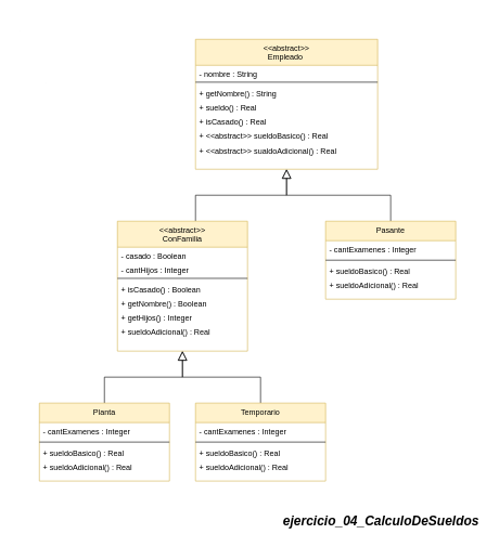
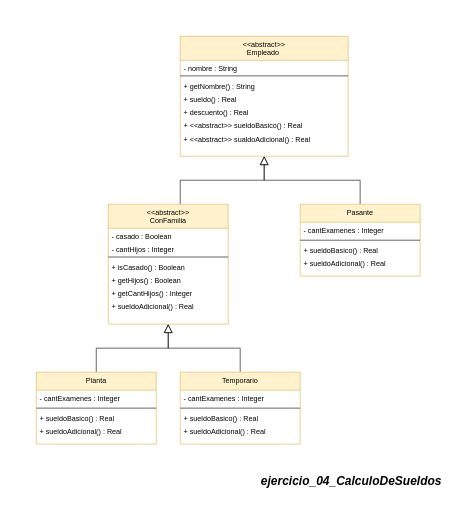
  <mxCell id="0" />
  <mxCell id="1" parent="0" />
  <mxCell id="2" value="&lt;span style=&quot;font-size: 20px;&quot;&gt;&lt;b&gt;&lt;i&gt;ejercicio_04_CalculoDeSueldos&lt;/i&gt;&lt;/b&gt;&lt;/span&gt;" style="text;html=1;align=center;verticalAlign=middle;resizable=0;points=[];autosize=1;strokeColor=none;fillColor=none;" vertex="1" parent="1"><mxGeometry x="425" y="780" width="320" height="40" as="geometry" /></mxCell>
  <mxCell id="3" value="&lt;&lt;abstract&gt;&gt;&#10;Empleado &#10;" style="swimlane;fontStyle=0;align=center;verticalAlign=top;childLayout=stackLayout;horizontal=1;startSize=40;horizontalStack=0;resizeParent=1;resizeLast=0;collapsible=1;marginBottom=0;rounded=0;shadow=0;strokeWidth=1;fillColor=#fff2cc;strokeColor=#d6b656;" vertex="1" parent="1"><mxGeometry x="300" y="60" width="280" height="200" as="geometry"><mxRectangle x="110" y="-20" width="160" height="26" as="alternateBounds" /></mxGeometry></mxCell>
  <mxCell id="4" value="- nombre : String" style="text;align=left;verticalAlign=top;spacingLeft=4;spacingRight=4;overflow=hidden;rotatable=0;points=[[0,0.5],[1,0.5]];portConstraint=eastwest;rounded=0;shadow=0;html=0;" vertex="1" parent="3"><mxGeometry y="40" width="280" height="22" as="geometry" /></mxCell>
  <mxCell id="5" value="" style="line;html=1;strokeWidth=1;align=left;verticalAlign=middle;spacingTop=-1;spacingLeft=3;spacingRight=3;rotatable=0;labelPosition=right;points=[];portConstraint=eastwest;" vertex="1" parent="3"><mxGeometry y="62" width="280" height="8" as="geometry" /></mxCell>
  <mxCell id="6" value="+ getNombre() : String" style="text;align=left;verticalAlign=top;spacingLeft=4;spacingRight=4;overflow=hidden;rotatable=0;points=[[0,0.5],[1,0.5]];portConstraint=eastwest;rounded=0;shadow=0;html=0;" vertex="1" parent="3"><mxGeometry y="70" width="280" height="22" as="geometry" /></mxCell>
  <mxCell id="7" value="+ sueldo() : Real" style="text;align=left;verticalAlign=top;spacingLeft=4;spacingRight=4;overflow=hidden;rotatable=0;points=[[0,0.5],[1,0.5]];portConstraint=eastwest;rounded=0;shadow=0;html=0;" vertex="1" parent="3"><mxGeometry y="92" width="280" height="22" as="geometry" /></mxCell>
- <mxCell id="8" value="+ isCasado() : Real" style="text;align=left;verticalAlign=top;spacingLeft=4;spacingRight=4;overflow=hidden;rotatable=0;points=[[0,0.5],[1,0.5]];portConstraint=eastwest;rounded=0;shadow=0;html=0;" vertex="1" parent="3"><mxGeometry y="114" width="280" height="22" as="geometry" /></mxCell>
+ <mxCell id="8" value="+ descuento() : Real" style="text;align=left;verticalAlign=top;spacingLeft=4;spacingRight=4;overflow=hidden;rotatable=0;points=[[0,0.5],[1,0.5]];portConstraint=eastwest;rounded=0;shadow=0;html=0;" vertex="1" parent="3"><mxGeometry y="114" width="280" height="22" as="geometry" /></mxCell>
  <mxCell id="9" value="+ &lt;&lt;abstract&gt;&gt; sueldoBasico() : Real" style="text;align=left;verticalAlign=top;spacingLeft=4;spacingRight=4;overflow=hidden;rotatable=0;points=[[0,0.5],[1,0.5]];portConstraint=eastwest;rounded=0;shadow=0;html=0;" vertex="1" parent="3"><mxGeometry y="136" width="280" height="22" as="geometry" /></mxCell>
  <mxCell id="10" value="+ &lt;&lt;abstract&gt;&gt; sualdoAdicional() : Real" style="text;align=left;verticalAlign=top;spacingLeft=4;spacingRight=4;overflow=hidden;rotatable=0;points=[[0,0.5],[1,0.5]];portConstraint=eastwest;rounded=0;shadow=0;html=0;" vertex="1" parent="3"><mxGeometry y="158" width="280" height="22" as="geometry" /></mxCell>
  <mxCell id="11" style="edgeStyle=orthogonalEdgeStyle;rounded=0;orthogonalLoop=1;jettySize=auto;html=1;endSize=12;startSize=12;endArrow=block;endFill=0;" edge="1" parent="1" source="12" target="3"><mxGeometry relative="1" as="geometry"><Array as="points"><mxPoint x="600" y="300" /><mxPoint x="440" y="300" /></Array></mxGeometry></mxCell>
  <mxCell id="12" value="Pasante" style="swimlane;fontStyle=0;align=center;verticalAlign=top;childLayout=stackLayout;horizontal=1;startSize=30;horizontalStack=0;resizeParent=1;resizeLast=0;collapsible=1;marginBottom=0;rounded=0;shadow=0;strokeWidth=1;fillColor=#fff2cc;strokeColor=#d6b656;" vertex="1" parent="1"><mxGeometry x="500" y="340" width="200" height="120" as="geometry"><mxRectangle x="110" y="-20" width="160" height="26" as="alternateBounds" /></mxGeometry></mxCell>
  <mxCell id="13" value="- cantExamenes : Integer" style="text;align=left;verticalAlign=top;spacingLeft=4;spacingRight=4;overflow=hidden;rotatable=0;points=[[0,0.5],[1,0.5]];portConstraint=eastwest;rounded=0;shadow=0;html=0;" vertex="1" parent="12"><mxGeometry y="30" width="200" height="26" as="geometry" /></mxCell>
  <mxCell id="14" value="" style="line;html=1;strokeWidth=1;align=left;verticalAlign=middle;spacingTop=-1;spacingLeft=3;spacingRight=3;rotatable=0;labelPosition=right;points=[];portConstraint=eastwest;" vertex="1" parent="12"><mxGeometry y="56" width="200" height="8" as="geometry" /></mxCell>
  <mxCell id="15" value="+ sueldoBasico() : Real" style="text;align=left;verticalAlign=top;spacingLeft=4;spacingRight=4;overflow=hidden;rotatable=0;points=[[0,0.5],[1,0.5]];portConstraint=eastwest;rounded=0;shadow=0;html=0;" vertex="1" parent="12"><mxGeometry y="64" width="200" height="22" as="geometry" /></mxCell>
  <mxCell id="16" value="+ sueldoAdicional() : Real" style="text;align=left;verticalAlign=top;spacingLeft=4;spacingRight=4;overflow=hidden;rotatable=0;points=[[0,0.5],[1,0.5]];portConstraint=eastwest;rounded=0;shadow=0;html=0;" vertex="1" parent="12"><mxGeometry y="86" width="200" height="22" as="geometry" /></mxCell>
  <mxCell id="17" value="&lt;span style=&quot;font-size: 20px;&quot;&gt;&lt;b&gt;&lt;i style=&quot;font-size: 1px;&quot;&gt;.&lt;/i&gt;&lt;/b&gt;&lt;/span&gt;" style="text;html=1;align=center;verticalAlign=middle;resizable=0;points=[];autosize=1;strokeColor=none;fillColor=none;" vertex="1" parent="1"><mxGeometry x="60" y="100" width="20" height="40" as="geometry" /></mxCell>
  <mxCell id="18" value="&lt;span style=&quot;font-size: 20px;&quot;&gt;&lt;b&gt;&lt;i style=&quot;font-size: 1px;&quot;&gt;.&lt;/i&gt;&lt;/b&gt;&lt;/span&gt;" style="text;html=1;align=center;verticalAlign=middle;resizable=0;points=[];autosize=1;strokeColor=none;fillColor=none;" vertex="1" parent="1"><mxGeometry x="20" y="20" width="20" height="40" as="geometry" /></mxCell>
  <mxCell id="19" style="edgeStyle=orthogonalEdgeStyle;rounded=0;orthogonalLoop=1;jettySize=auto;html=1;entryX=0.5;entryY=1;entryDx=0;entryDy=0;endSize=12;startSize=12;endArrow=block;endFill=0;" edge="1" parent="1" source="20" target="3"><mxGeometry relative="1" as="geometry"><Array as="points"><mxPoint x="300" y="300" /><mxPoint x="440" y="300" /></Array></mxGeometry></mxCell>
  <mxCell id="20" value="&lt;&lt;abstract&gt;&gt;&#10;ConFamilia&#10;" style="swimlane;fontStyle=0;align=center;verticalAlign=top;childLayout=stackLayout;horizontal=1;startSize=40;horizontalStack=0;resizeParent=1;resizeLast=0;collapsible=1;marginBottom=0;rounded=0;shadow=0;strokeWidth=1;fillColor=#fff2cc;strokeColor=#d6b656;" vertex="1" parent="1"><mxGeometry x="180" y="340" width="200" height="200" as="geometry"><mxRectangle x="110" y="-20" width="160" height="26" as="alternateBounds" /></mxGeometry></mxCell>
  <mxCell id="21" value="- casado : Boolean" style="text;align=left;verticalAlign=top;spacingLeft=4;spacingRight=4;overflow=hidden;rotatable=0;points=[[0,0.5],[1,0.5]];portConstraint=eastwest;rounded=0;shadow=0;html=0;" vertex="1" parent="20"><mxGeometry y="40" width="200" height="22" as="geometry" /></mxCell>
  <mxCell id="22" value="- cantHijos : Integer" style="text;align=left;verticalAlign=top;spacingLeft=4;spacingRight=4;overflow=hidden;rotatable=0;points=[[0,0.5],[1,0.5]];portConstraint=eastwest;rounded=0;shadow=0;html=0;" vertex="1" parent="20"><mxGeometry y="62" width="200" height="22" as="geometry" /></mxCell>
  <mxCell id="23" value="" style="line;html=1;strokeWidth=1;align=left;verticalAlign=middle;spacingTop=-1;spacingLeft=3;spacingRight=3;rotatable=0;labelPosition=right;points=[];portConstraint=eastwest;" vertex="1" parent="20"><mxGeometry y="84" width="200" height="8" as="geometry" /></mxCell>
  <mxCell id="24" value="+ isCasado() : Boolean" style="text;align=left;verticalAlign=top;spacingLeft=4;spacingRight=4;overflow=hidden;rotatable=0;points=[[0,0.5],[1,0.5]];portConstraint=eastwest;rounded=0;shadow=0;html=0;" vertex="1" parent="20"><mxGeometry y="92" width="200" height="22" as="geometry" /></mxCell>
- <mxCell id="25" value="+ getNombre() : Boolean" style="text;align=left;verticalAlign=top;spacingLeft=4;spacingRight=4;overflow=hidden;rotatable=0;points=[[0,0.5],[1,0.5]];portConstraint=eastwest;rounded=0;shadow=0;html=0;" vertex="1" parent="20"><mxGeometry y="114" width="200" height="22" as="geometry" /></mxCell>
- <mxCell id="26" value="+ getHijos() : Integer" style="text;align=left;verticalAlign=top;spacingLeft=4;spacingRight=4;overflow=hidden;rotatable=0;points=[[0,0.5],[1,0.5]];portConstraint=eastwest;rounded=0;shadow=0;html=0;" vertex="1" parent="20"><mxGeometry y="136" width="200" height="22" as="geometry" /></mxCell>
+ <mxCell id="25" value="+ getHijos() : Boolean" style="text;align=left;verticalAlign=top;spacingLeft=4;spacingRight=4;overflow=hidden;rotatable=0;points=[[0,0.5],[1,0.5]];portConstraint=eastwest;rounded=0;shadow=0;html=0;" vertex="1" parent="20"><mxGeometry y="114" width="200" height="22" as="geometry" /></mxCell>
+ <mxCell id="26" value="+ getCantHijos() : Integer" style="text;align=left;verticalAlign=top;spacingLeft=4;spacingRight=4;overflow=hidden;rotatable=0;points=[[0,0.5],[1,0.5]];portConstraint=eastwest;rounded=0;shadow=0;html=0;" vertex="1" parent="20"><mxGeometry y="136" width="200" height="22" as="geometry" /></mxCell>
  <mxCell id="27" value="+ sueldoAdicional() : Real" style="text;align=left;verticalAlign=top;spacingLeft=4;spacingRight=4;overflow=hidden;rotatable=0;points=[[0,0.5],[1,0.5]];portConstraint=eastwest;rounded=0;shadow=0;html=0;" vertex="1" parent="20"><mxGeometry y="158" width="200" height="22" as="geometry" /></mxCell>
  <mxCell id="28" style="edgeStyle=orthogonalEdgeStyle;rounded=0;orthogonalLoop=1;jettySize=auto;html=1;endSize=12;startSize=12;endArrow=block;endFill=0;" edge="1" parent="1" source="29" target="20"><mxGeometry relative="1" as="geometry"><Array as="points"><mxPoint x="160" y="580" /><mxPoint x="280" y="580" /></Array></mxGeometry></mxCell>
  <mxCell id="29" value="Planta" style="swimlane;fontStyle=0;align=center;verticalAlign=top;childLayout=stackLayout;horizontal=1;startSize=30;horizontalStack=0;resizeParent=1;resizeLast=0;collapsible=1;marginBottom=0;rounded=0;shadow=0;strokeWidth=1;fillColor=#fff2cc;strokeColor=#d6b656;" vertex="1" parent="1"><mxGeometry x="60" y="620" width="200" height="120" as="geometry"><mxRectangle x="110" y="-20" width="160" height="26" as="alternateBounds" /></mxGeometry></mxCell>
  <mxCell id="30" value="- cantExamenes : Integer" style="text;align=left;verticalAlign=top;spacingLeft=4;spacingRight=4;overflow=hidden;rotatable=0;points=[[0,0.5],[1,0.5]];portConstraint=eastwest;rounded=0;shadow=0;html=0;" vertex="1" parent="29"><mxGeometry y="30" width="200" height="26" as="geometry" /></mxCell>
  <mxCell id="31" value="" style="line;html=1;strokeWidth=1;align=left;verticalAlign=middle;spacingTop=-1;spacingLeft=3;spacingRight=3;rotatable=0;labelPosition=right;points=[];portConstraint=eastwest;" vertex="1" parent="29"><mxGeometry y="56" width="200" height="8" as="geometry" /></mxCell>
  <mxCell id="32" value="+ sueldoBasico() : Real" style="text;align=left;verticalAlign=top;spacingLeft=4;spacingRight=4;overflow=hidden;rotatable=0;points=[[0,0.5],[1,0.5]];portConstraint=eastwest;rounded=0;shadow=0;html=0;" vertex="1" parent="29"><mxGeometry y="64" width="200" height="22" as="geometry" /></mxCell>
  <mxCell id="33" value="+ sueldoAdicional() : Real" style="text;align=left;verticalAlign=top;spacingLeft=4;spacingRight=4;overflow=hidden;rotatable=0;points=[[0,0.5],[1,0.5]];portConstraint=eastwest;rounded=0;shadow=0;html=0;" vertex="1" parent="29"><mxGeometry y="86" width="200" height="22" as="geometry" /></mxCell>
  <mxCell id="34" style="edgeStyle=orthogonalEdgeStyle;rounded=0;orthogonalLoop=1;jettySize=auto;html=1;endSize=12;startSize=12;endArrow=block;endFill=0;" edge="1" parent="1" source="35" target="20"><mxGeometry relative="1" as="geometry"><Array as="points"><mxPoint x="400" y="580" /><mxPoint x="280" y="580" /></Array></mxGeometry></mxCell>
  <mxCell id="35" value="Temporario" style="swimlane;fontStyle=0;align=center;verticalAlign=top;childLayout=stackLayout;horizontal=1;startSize=30;horizontalStack=0;resizeParent=1;resizeLast=0;collapsible=1;marginBottom=0;rounded=0;shadow=0;strokeWidth=1;fillColor=#fff2cc;strokeColor=#d6b656;" vertex="1" parent="1"><mxGeometry x="300" y="620" width="200" height="120" as="geometry"><mxRectangle x="110" y="-20" width="160" height="26" as="alternateBounds" /></mxGeometry></mxCell>
  <mxCell id="36" value="- cantExamenes : Integer" style="text;align=left;verticalAlign=top;spacingLeft=4;spacingRight=4;overflow=hidden;rotatable=0;points=[[0,0.5],[1,0.5]];portConstraint=eastwest;rounded=0;shadow=0;html=0;" vertex="1" parent="35"><mxGeometry y="30" width="200" height="26" as="geometry" /></mxCell>
  <mxCell id="37" value="" style="line;html=1;strokeWidth=1;align=left;verticalAlign=middle;spacingTop=-1;spacingLeft=3;spacingRight=3;rotatable=0;labelPosition=right;points=[];portConstraint=eastwest;" vertex="1" parent="35"><mxGeometry y="56" width="200" height="8" as="geometry" /></mxCell>
  <mxCell id="38" value="+ sueldoBasico() : Real" style="text;align=left;verticalAlign=top;spacingLeft=4;spacingRight=4;overflow=hidden;rotatable=0;points=[[0,0.5],[1,0.5]];portConstraint=eastwest;rounded=0;shadow=0;html=0;" vertex="1" parent="35"><mxGeometry y="64" width="200" height="22" as="geometry" /></mxCell>
  <mxCell id="39" value="+ sueldoAdicional() : Real" style="text;align=left;verticalAlign=top;spacingLeft=4;spacingRight=4;overflow=hidden;rotatable=0;points=[[0,0.5],[1,0.5]];portConstraint=eastwest;rounded=0;shadow=0;html=0;" vertex="1" parent="35"><mxGeometry y="86" width="200" height="22" as="geometry" /></mxCell>
